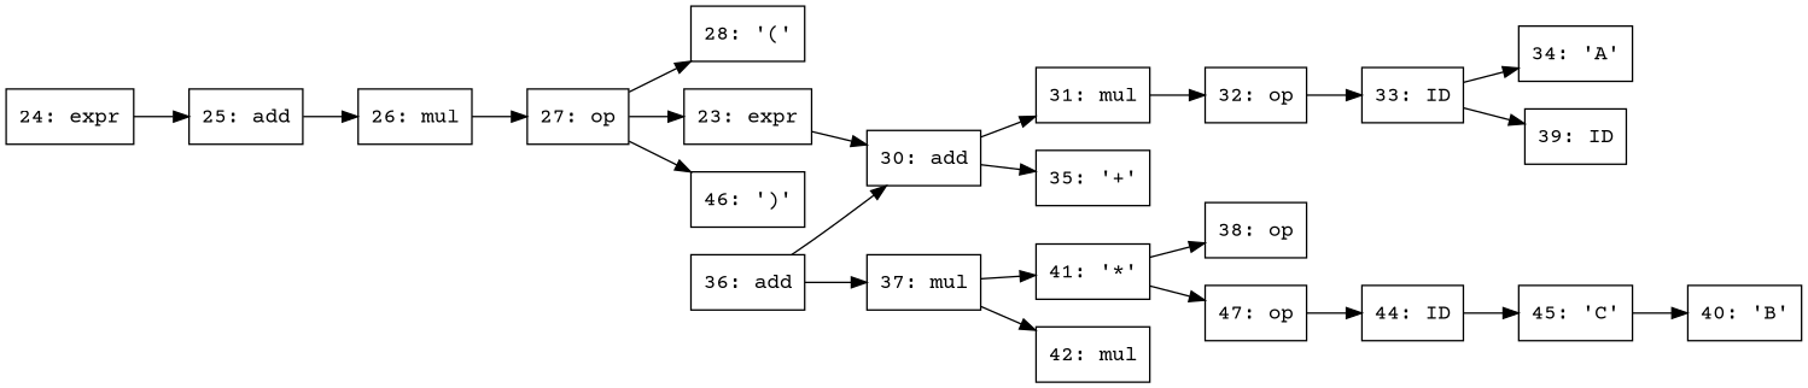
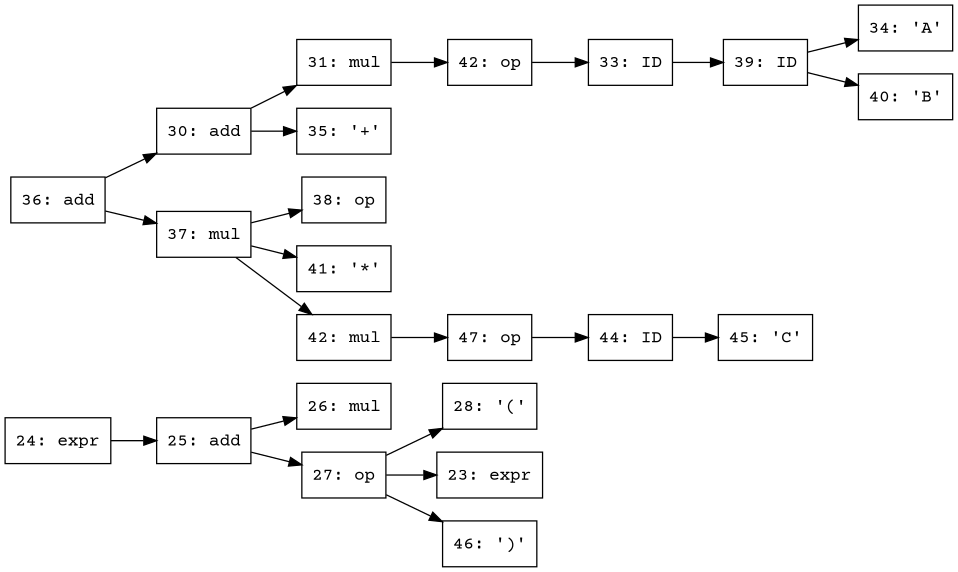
  digraph {
    fontname="Courier Prime"
    rankdir=LR
    node [fontname="Courier Prime" shape=box]
    edge [fontname="Courier Prime"]
    n1 [label="24: expr"]
    n2 [label="25: add"]
    n3 [label="26: mul"]
    n4 [label="27: op"]
    n5 [label="28: '('"]
    n6 [label="23: expr"]
    n7 [label="46: ')'"]
    n8 [label="30: add"]
    n9 [label="31: mul"]
    n10 [label="35: '+'"]
-   n11 [label="32: op"]
+   n11 [label="42: op"]
    n12 [label="36: add"]
    n13 [label="37: mul"]
    n14 [label="33: ID"]
    n15 [label="34: 'A'"]
    n16 [label="39: ID"]
    n17 [label="38: op"]
    n18 [label="41: '*'"]
    n19 [label="42: mul"]
    n20 [label="47: op"]
    n21 [label="40: 'B'"]
    n22 [label="44: ID"]
    n23 [label="45: 'C'"]
    n1 -> n2
    n2 -> n3
-   n3 -> n4
+   n2 -> n4
    n4 -> n5
    n4 -> n6
    n4 -> n7
-   n6 -> n8
    n8 -> n9
    n8 -> n10
    n9 -> n11
    n11 -> n14
    n12 -> n8
    n12 -> n13
-   n18 -> n17
+   n13 -> n17
    n13 -> n18
    n13 -> n19
-   n14 -> n15
+   n16 -> n15
    n14 -> n16
-   n23 -> n21
-   n18 -> n20
+   n16 -> n21
+   n19 -> n20
    n20 -> n22
    n22 -> n23
  }
